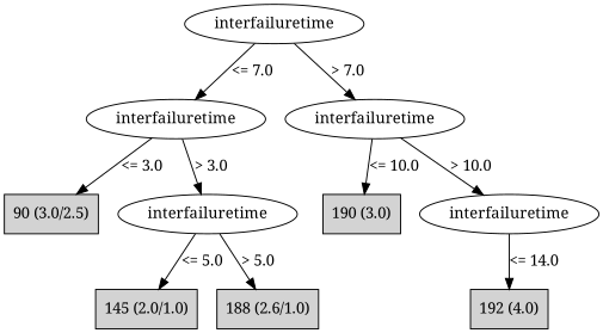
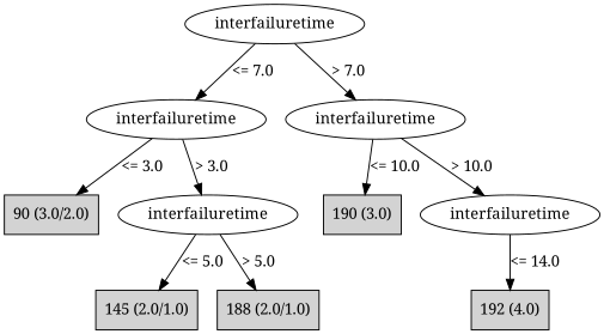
  digraph {
    fontname="Noto Serif"
    node [fontname="Noto Serif"]
    edge [fontname="Noto Serif"]
    n1 [label=interfailuretime]
    n2 [label=interfailuretime]
    n3 [label=interfailuretime]
-   n4 [label="90 (3.0/2.5)" shape=box style=filled]
+   n4 [label="90 (3.0/2.0)" shape=box style=filled]
    n5 [label=interfailuretime]
    n6 [label="190 (3.0)" shape=box style=filled]
    n7 [label=interfailuretime]
    n8 [label="145 (2.0/1.0)" shape=box style=filled]
-   n9 [label="188 (2.6/1.0)" shape=box style=filled]
+   n9 [label="188 (2.0/1.0)" shape=box style=filled]
    n10 [label="192 (4.0)" shape=box style=filled]
    n1 -> n2 [label="<= 7.0"]
    n1 -> n3 [label="> 7.0"]
    n2 -> n4 [label="<= 3.0"]
    n2 -> n5 [label="> 3.0"]
    n3 -> n6 [label="<= 10.0"]
    n3 -> n7 [label="> 10.0"]
    n5 -> n8 [label="<= 5.0"]
    n5 -> n9 [label="> 5.0"]
    n7 -> n10 [label="<= 14.0"]
  }
